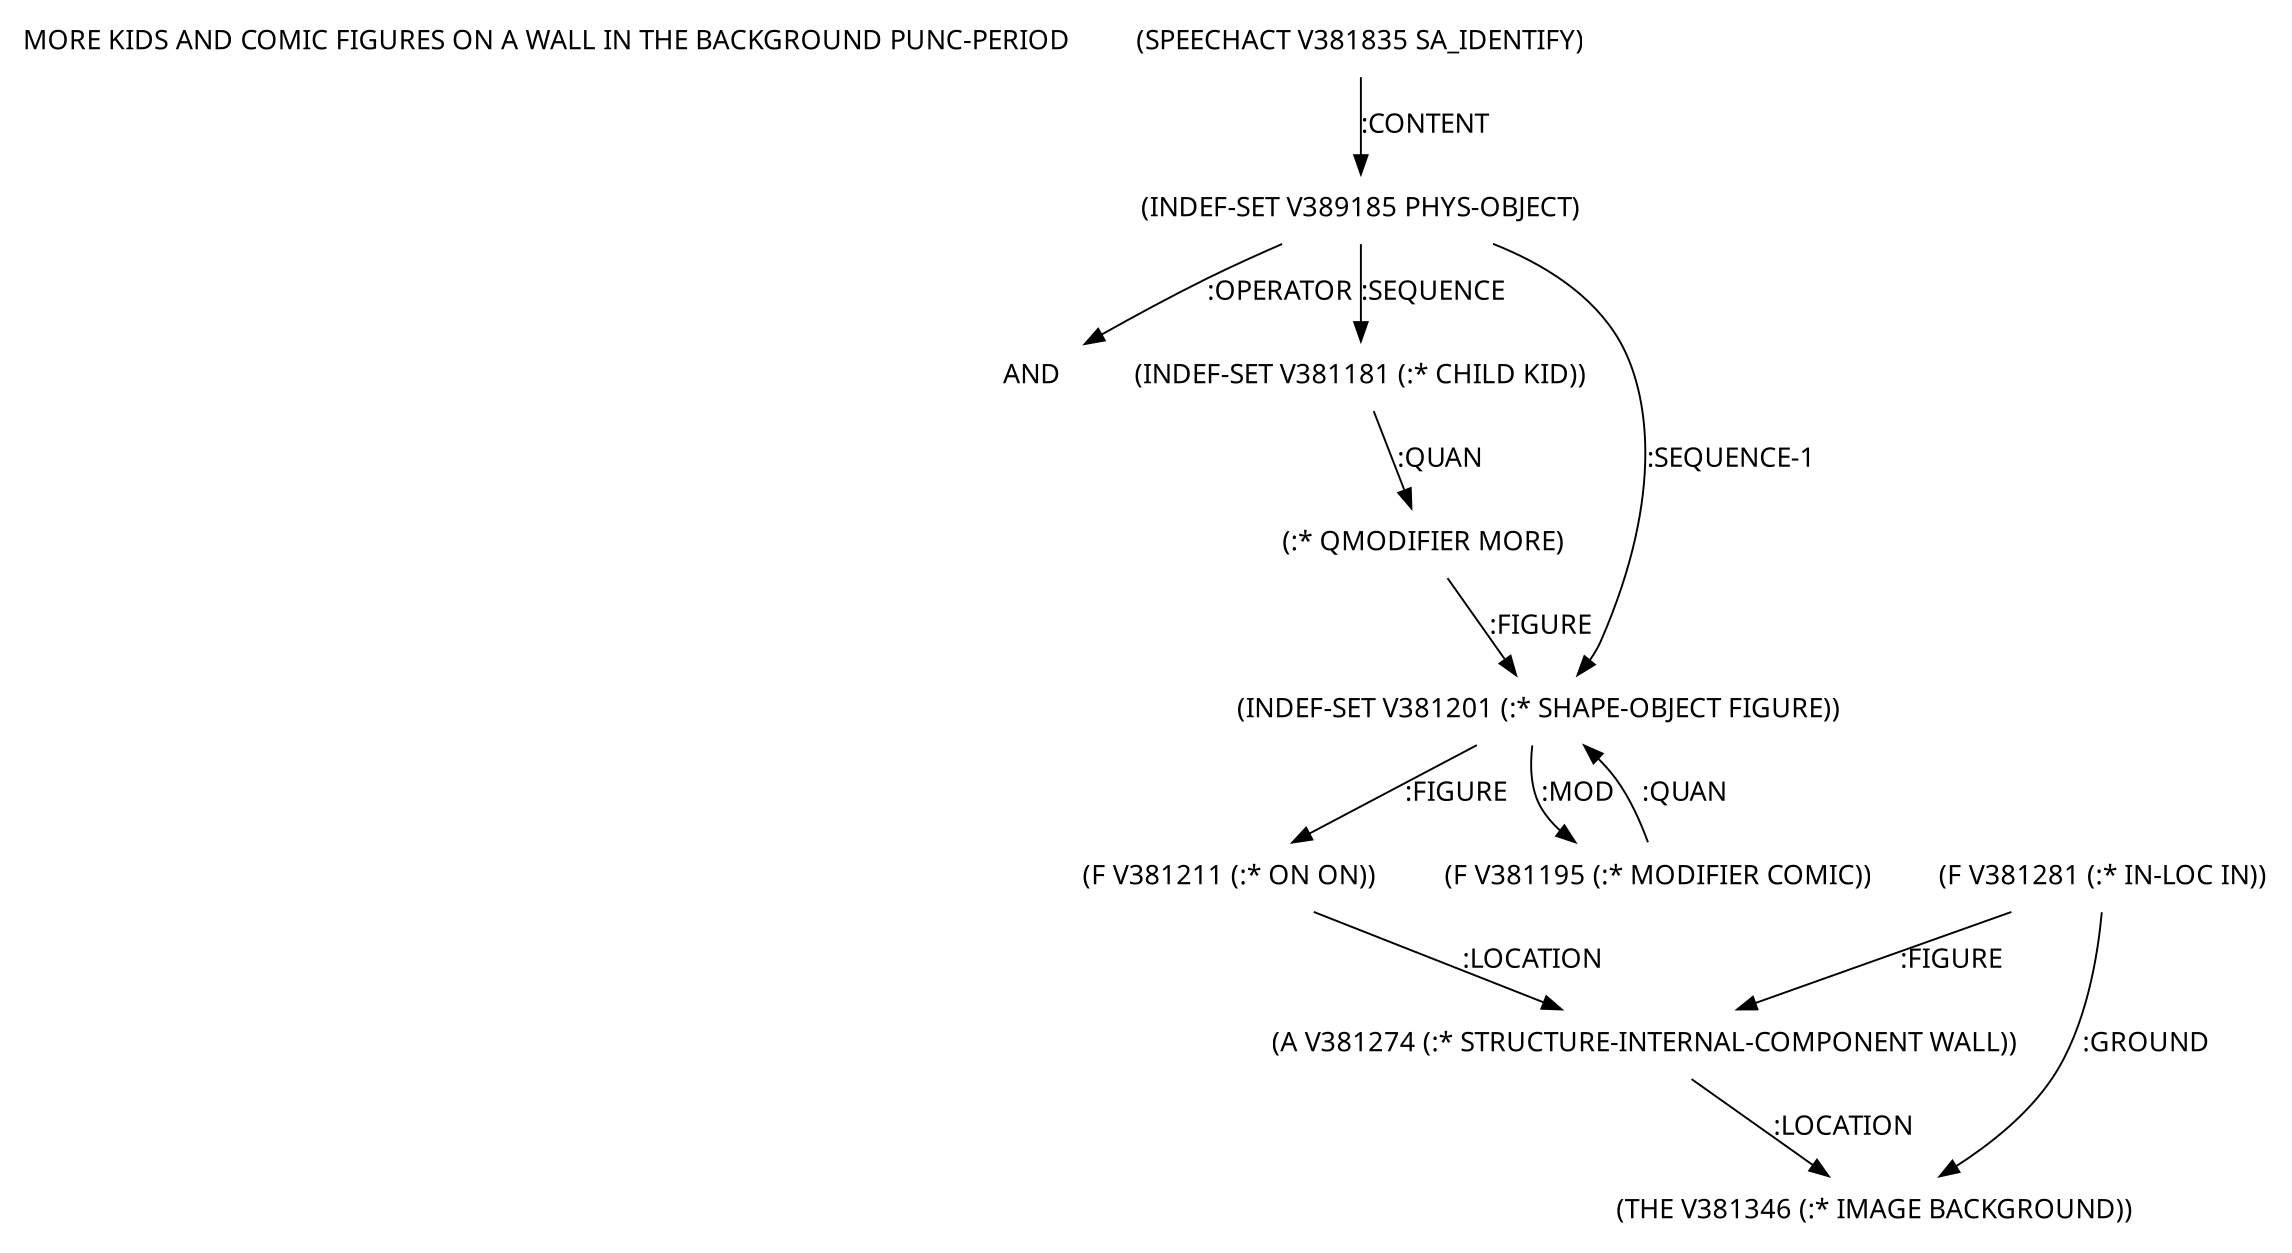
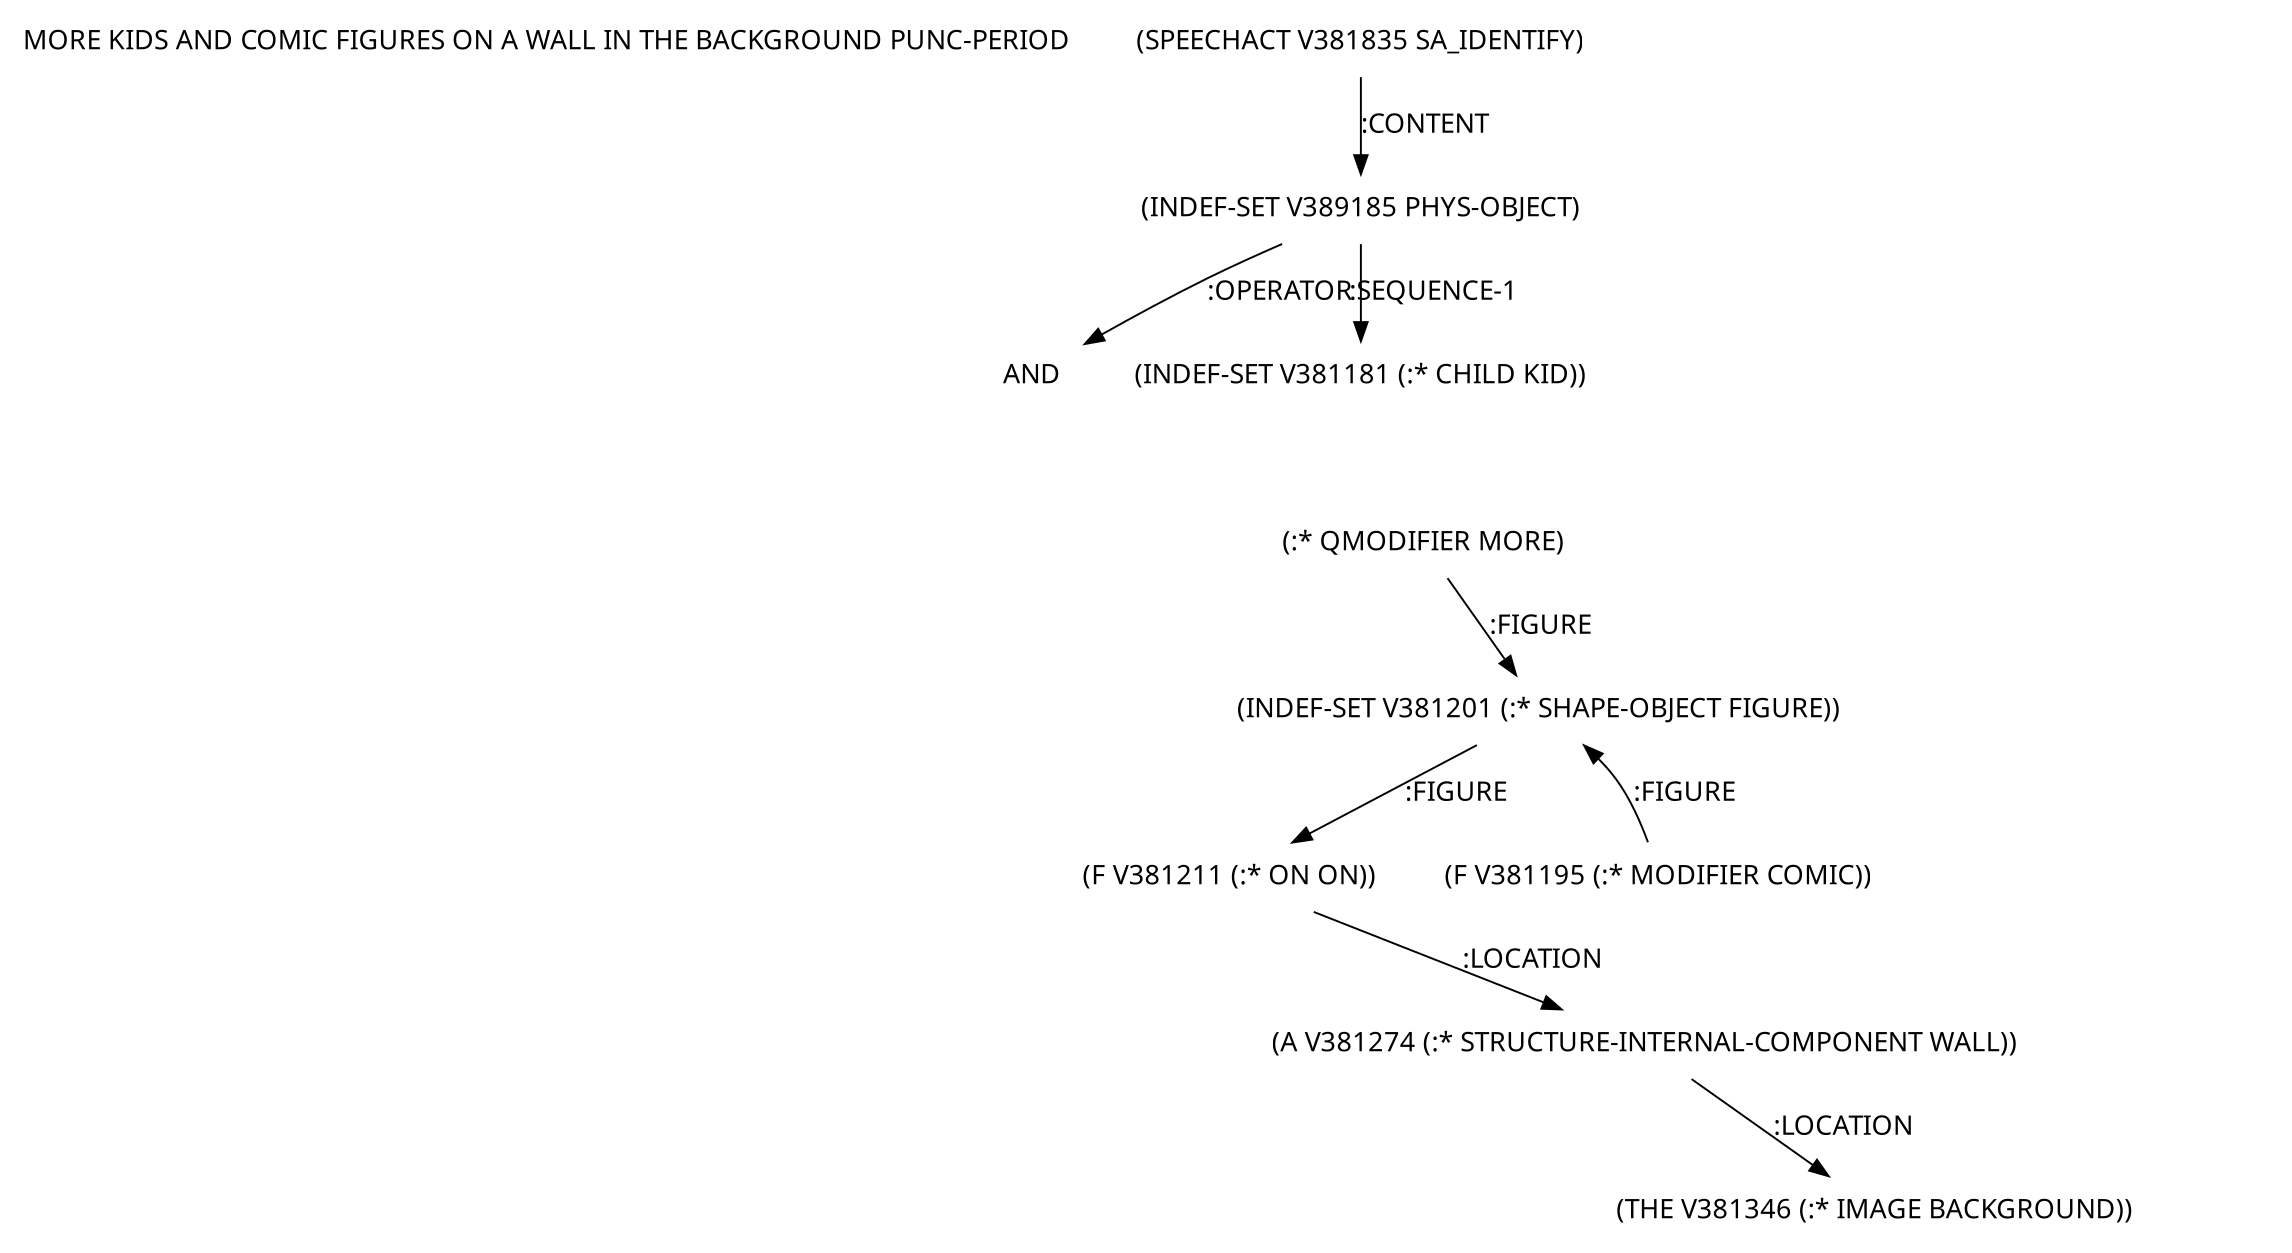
  digraph {
    fontname="Noto Sans"
    node [fontname="Noto Sans" shape=none]
    edge [fontname="Noto Sans"]
    "MORE KIDS AND COMIC FIGURES ON A WALL IN THE BACKGROUND PUNC-PERIOD"
    n2 [label="(SPEECHACT V381835 SA_IDENTIFY)"]
    n3 [label="(INDEF-SET V389185 PHYS-OBJECT)"]
    n4 [label=AND]
    n5 [label="(INDEF-SET V381181 (:* CHILD KID))"]
    n6 [label="(INDEF-SET V381201 (:* SHAPE-OBJECT FIGURE))"]
    n7 [label="(:* QMODIFIER MORE)"]
    n8 [label="(F V381211 (:* ON ON))"]
    n9 [label="(F V381195 (:* MODIFIER COMIC))"]
    n10 [label="(A V381274 (:* STRUCTURE-INTERNAL-COMPONENT WALL))"]
    n11 [label="(THE V381346 (:* IMAGE BACKGROUND))"]
-   n12 [label="(F V381281 (:* IN-LOC IN))"]
    n2 -> n3 [label=":CONTENT"]
    n3 -> n4 [label=":OPERATOR"]
-   n3 -> n5 [label=":SEQUENCE"]
-   n3 -> n6 [label=":SEQUENCE-1"]
-   n5 -> n7 [label=":QUAN"]
+   n3 -> n5 [label=":SEQUENCE-1"]
    n6 -> n8 [label=":FIGURE"]
-   n6 -> n9 [label=":MOD"]
    n7 -> n6 [label=":FIGURE"]
    n8 -> n10 [label=":LOCATION"]
-   n9 -> n6 [label=":QUAN"]
+   n9 -> n6 [label=":FIGURE"]
    n10 -> n11 [label=":LOCATION"]
-   n12 -> n10 [label=":FIGURE"]
-   n12 -> n11 [label=":GROUND"]
  }
